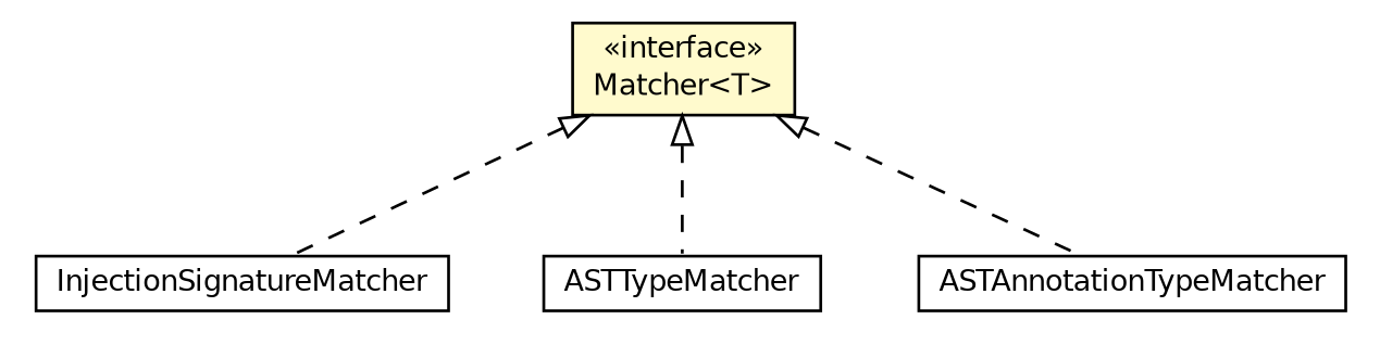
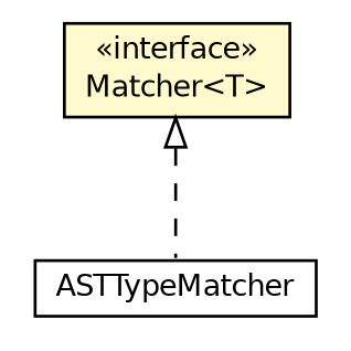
  digraph {
    nodesep=0.25
    ranksep=0.5
    node [fontcolor=black fontname=Helvetica fontsize=10.0 shape=plaintext]
    edge [arrowtail=empty dir=back fontname=Helvetica fontsize=10 headport=p labelfontname=Helvetica labelfontsize=10 style=dashed tailport=p]
-   n1 [label=<<table title="org.androidtransfuse.util.matcher.InjectionSignatureMatcher" border="0" cellborder="1" cellspacing="0" cellpadding="2" port="p" href="./InjectionSignatureMatcher.html"> 		<tr><td><table border="0" cellspacing="0" cellpadding="1"> <tr><td align="center" balign="center"> InjectionSignatureMatcher </td></tr> 		</table></td></tr> 		</table>>]
    n2 [label=<<table title="org.androidtransfuse.util.matcher.ASTTypeMatcher" border="0" cellborder="1" cellspacing="0" cellpadding="2" port="p" href="./ASTTypeMatcher.html"> 		<tr><td><table border="0" cellspacing="0" cellpadding="1"> <tr><td align="center" balign="center"> ASTTypeMatcher </td></tr> 		</table></td></tr> 		</table>>]
    n3 [label=<<table title="org.androidtransfuse.util.matcher.Matcher" border="0" cellborder="1" cellspacing="0" cellpadding="2" port="p" bgcolor="lemonChiffon" href="./Matcher.html"> 		<tr><td><table border="0" cellspacing="0" cellpadding="1"> <tr><td align="center" balign="center"> &#171;interface&#187; </td></tr> <tr><td align="center" balign="center"> Matcher&lt;T&gt; </td></tr> 		</table></td></tr> 		</table>>]
-   n4 [label=<<table title="org.androidtransfuse.util.matcher.ASTAnnotationTypeMatcher" border="0" cellborder="1" cellspacing="0" cellpadding="2" port="p" href="./ASTAnnotationTypeMatcher.html"> 		<tr><td><table border="0" cellspacing="0" cellpadding="1"> <tr><td align="center" balign="center"> ASTAnnotationTypeMatcher </td></tr> 		</table></td></tr> 		</table>>]
-   n3 -> n1
    n3 -> n2
-   n3 -> n4
  }
